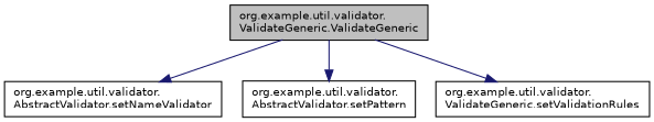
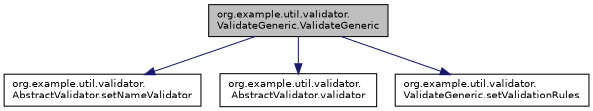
  digraph {
    rankdir=TB
    node [color=black fillcolor=white fontname=Helvetica fontsize=10 shape=record style=filled]
    edge [color=midnightblue fontname=Helvetica fontsize=10 labelfontname=Helvetica labelfontsize=10 style=solid]
    n1 [fillcolor=grey75 fontcolor=black height=0.2 label="org.example.util.validator.\lValidateGeneric.ValidateGeneric" width=0.4]
    n2 [height=0.2 label="org.example.util.validator.\lAbstractValidator.setNameValidator" width=0.4]
-   n3 [height=0.2 label="org.example.util.validator.\lAbstractValidator.setPattern" width=0.4]
+   n3 [height=0.2 label="org.example.util.validator.\lAbstractValidator.validator" width=0.4]
    n4 [height=0.2 label="org.example.util.validator.\lValidateGeneric.setValidationRules" width=0.4]
    n1 -> n2
    n1 -> n3
    n1 -> n4
  }
